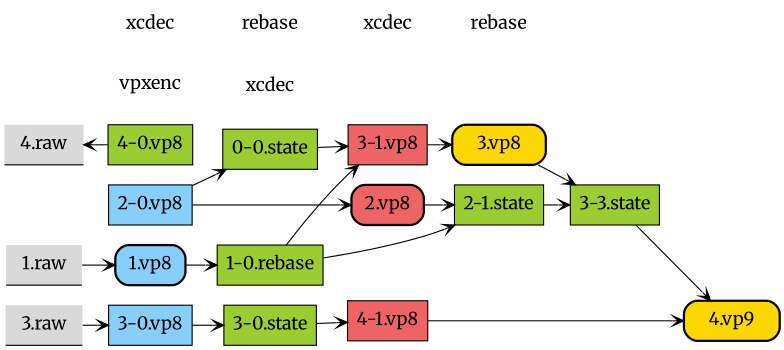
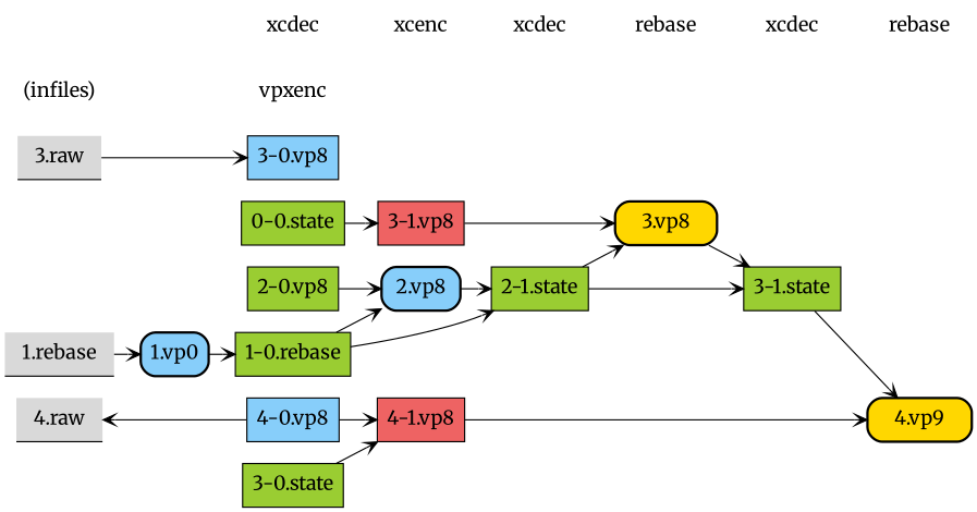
  digraph {
    fontname=Merriweather
    rankdir=LR
    ranksep=0.3
    splines=true
    node [fontname=Merriweather fontsize=16 shape=box style=filled]
    edge [arowsize=0.8 arrowhead=vee fontname=Merriweather]
-   "1.raw" [color=black fillcolor=gray85 margin="0.2,0.1" shape=underline style="rounded,filled"]
+   "1.raw" [color=black fillcolor=gray85 margin="0.2,0.1" shape=underline style="rounded,filled" label="1.rebase"]
    "3.raw" [color=black fillcolor=gray85 margin="0.2,0.1" shape=underline style="rounded,filled"]
    "4.raw" [color=black fillcolor=gray85 margin="0.2,0.1" shape=underline style="rounded,filled"]
-   " 1.vp8 " [fillcolor=lightskyblue penwidth=2 style="filled,rounded"]
-   "2-0.vp8" [fillcolor=lightskyblue]
+   " 1.vp8 " [fillcolor=lightskyblue penwidth=2 style="filled,rounded" label="1.vp0"]
+   "2-0.vp8" [fillcolor=olivedrab3]
    "3-0.vp8" [fillcolor=lightskyblue]
-   "4-0.vp8" [fillcolor=olivedrab3]
+   "4-0.vp8" [fillcolor=lightskyblue]
    n8 [fillcolor=olivedrab3 label="1-0.rebase"]
    n9 [fillcolor=olivedrab3 label="0-0.state"]
    "3-0.state" [fillcolor=olivedrab3]
    "2-1.state" [fillcolor=olivedrab3]
-   "3-1.state" [fillcolor=olivedrab3 label="3-3.state"]
-   " 2.vp8 " [fillcolor=indianred2 penwidth=2 style="filled,rounded"]
+   "3-1.state" [fillcolor=olivedrab3]
+   " 2.vp8 " [fillcolor=lightskyblue penwidth=2 style="filled,rounded"]
    "3-1.vp8" [fillcolor=indianred2]
    "4-1.vp8" [fillcolor=indianred2]
    "3.vp8" [fillcolor=gold margin="0.3,0.1" penwidth=2 style="filled,rounded"]
    n17 [fillcolor=gold label="4.vp9" margin="0.3,0.1" penwidth=2 style="filled,rounded"]
+   "(infiles)" [shape=none style=""]
    vpxenc [shape=none style=""]
    xcdec [shape=none style=""]
+   xcenc [shape=none style=""]
    n22 [label=xcdec shape=none style=""]
    rebase [shape=none style=""]
    n24 [label=xcdec shape=none style=""]
    n25 [label=rebase shape=none style=""]
    subgraph sub_1 {
      "1.raw"
      "3.raw"
      "4.raw"
    }
    subgraph sub_2 {
      " 1.vp8 "
      "2-0.vp8"
      "3-0.vp8"
      "4-0.vp8"
    }
    subgraph sub_3 {
      n8
      n9
      "3-0.state"
      "2-1.state"
      "3-1.state"
    }
    subgraph sub_4 {
      " 2.vp8 "
      "3-1.vp8"
      "4-1.vp8"
    }
    subgraph sub_5 {
      "3.vp8"
      n17
    }
    subgraph sub_6 {
      rank=source
      "1.raw"
      "3.raw"
      "4.raw"
+     "(infiles)"
    }
    subgraph sub_7 {
      rank=same
      "2-0.vp8"
      "3-0.vp8"
      "4-0.vp8"
      vpxenc
    }
    subgraph sub_8 {
      rank=same
      n8
      n9
      "3-0.state"
      xcdec
    }
    subgraph sub_9 {
      rank=same
      " 2.vp8 "
      "3-1.vp8"
      "4-1.vp8"
+     xcenc
    }
    "1.raw" -> " 1.vp8 "
    "3.raw" -> "3-0.vp8"
    " 1.vp8 " -> n8 [weight=7]
-   "2-0.vp8" -> n9
    "2-0.vp8" -> " 2.vp8 " [weight=8]
-   "3-0.vp8" -> "3-0.state"
    "4-0.vp8" -> "4.raw"
+   "4-0.vp8" -> "4-1.vp8" [weight=10]
    n8 -> "2-1.state"
-   n8 -> "3-1.vp8"
+   n8 -> " 2.vp8 "
    n9 -> "3-1.vp8"
    "3-0.state" -> "4-1.vp8"
    "2-1.state" -> "3-1.state"
+   "2-1.state" -> "3.vp8"
    "3-1.state" -> n17
    " 2.vp8 " -> "2-1.state" [weight=7]
    "3-1.vp8" -> "3.vp8" [weight=9]
    "4-1.vp8" -> n17 [weight=10]
    "3.vp8" -> "3-1.state"
+   "(infiles)" -> vpxenc [style=invis weight=5]
+   xcdec -> xcenc [style=invis weight=5]
+   xcenc -> n22 [style=invis weight=5]
    n22 -> rebase [style=invis weight=5]
    rebase -> n24 [style=invis weight=5]
    n24 -> n25 [style=invis weight=5]
  }
